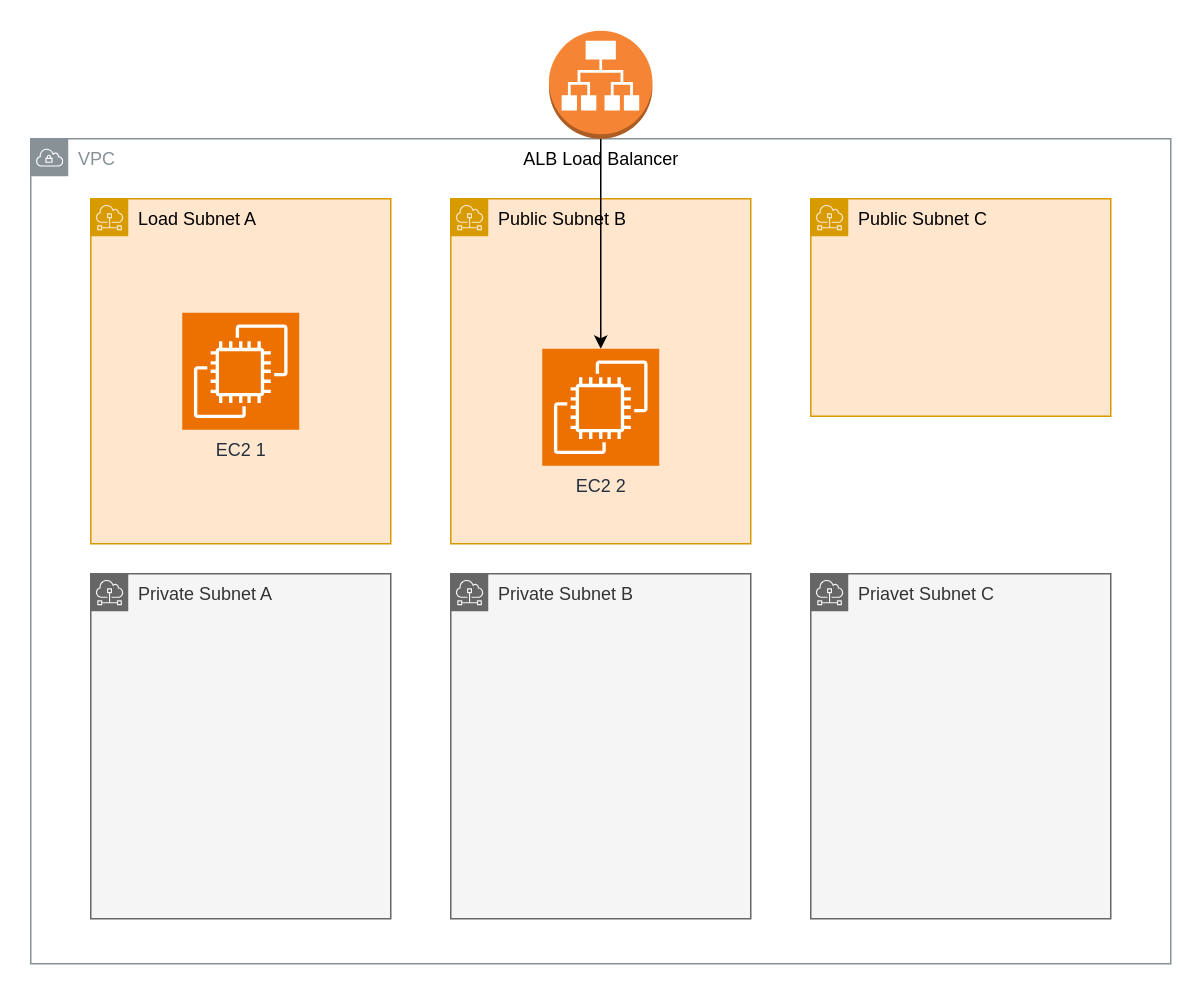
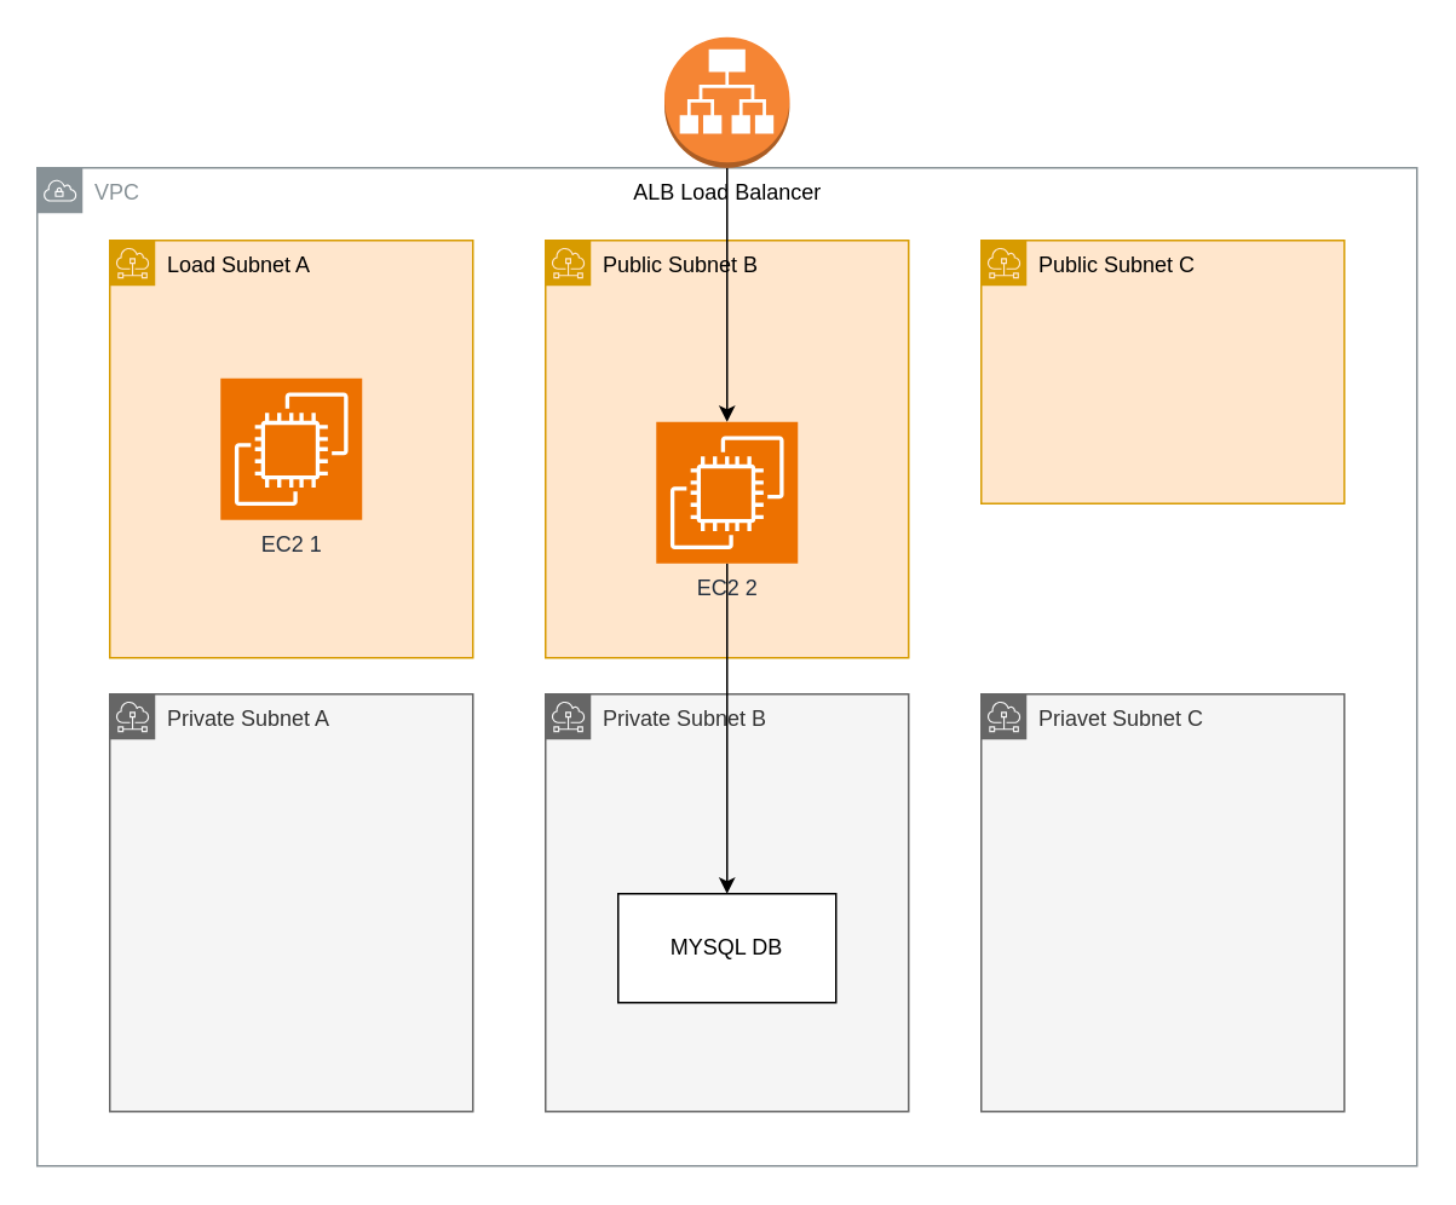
  <mxCell id="0" />
  <mxCell id="1" parent="0" />
  <mxCell id="2" value="VPC" style="sketch=0;outlineConnect=0;gradientColor=none;html=1;whiteSpace=wrap;fontSize=12;fontStyle=0;shape=mxgraph.aws4.group;grIcon=mxgraph.aws4.group_vpc;strokeColor=#879196;fillColor=none;verticalAlign=top;align=left;spacingLeft=30;fontColor=#879196;dashed=0;" vertex="1" parent="1"><mxGeometry x="20" y="92" width="760" height="550" as="geometry" /></mxCell>
  <mxCell id="3" value="Load Subnet A" style="sketch=0;outlineConnect=0;html=1;whiteSpace=wrap;fontSize=12;fontStyle=0;shape=mxgraph.aws4.group;grIcon=mxgraph.aws4.group_subnet;strokeColor=#d79b00;fillColor=#ffe6cc;verticalAlign=top;align=left;spacingLeft=30;dashed=0;" vertex="1" parent="1"><mxGeometry x="60" y="132" width="200" height="230" as="geometry" /></mxCell>
  <mxCell id="4" value="Public Subnet B" style="sketch=0;outlineConnect=0;html=1;whiteSpace=wrap;fontSize=12;fontStyle=0;shape=mxgraph.aws4.group;grIcon=mxgraph.aws4.group_subnet;strokeColor=#d79b00;fillColor=#ffe6cc;verticalAlign=top;align=left;spacingLeft=30;dashed=0;" vertex="1" parent="1"><mxGeometry x="300" y="132" width="200" height="230" as="geometry" /></mxCell>
  <mxCell id="5" value="Public Subnet C" style="sketch=0;outlineConnect=0;html=1;whiteSpace=wrap;fontSize=12;fontStyle=0;shape=mxgraph.aws4.group;grIcon=mxgraph.aws4.group_subnet;strokeColor=#d79b00;fillColor=#ffe6cc;verticalAlign=top;align=left;spacingLeft=30;dashed=0;" vertex="1" parent="1"><mxGeometry x="540" y="132" width="200" height="145" as="geometry" /></mxCell>
  <mxCell id="6" value="Private Subnet A" style="sketch=0;outlineConnect=0;html=1;whiteSpace=wrap;fontSize=12;fontStyle=0;shape=mxgraph.aws4.group;grIcon=mxgraph.aws4.group_subnet;strokeColor=#666666;fillColor=#f5f5f5;verticalAlign=top;align=left;spacingLeft=30;dashed=0;fontColor=#333333;" vertex="1" parent="1"><mxGeometry x="60" y="382" width="200" height="230" as="geometry" /></mxCell>
  <mxCell id="7" value="Private Subnet B" style="sketch=0;outlineConnect=0;html=1;whiteSpace=wrap;fontSize=12;fontStyle=0;shape=mxgraph.aws4.group;grIcon=mxgraph.aws4.group_subnet;strokeColor=#666666;fillColor=#f5f5f5;verticalAlign=top;align=left;spacingLeft=30;dashed=0;fontColor=#333333;" vertex="1" parent="1"><mxGeometry x="300" y="382" width="200" height="230" as="geometry" /></mxCell>
  <mxCell id="8" value="Priavet Subnet C" style="sketch=0;outlineConnect=0;html=1;whiteSpace=wrap;fontSize=12;fontStyle=0;shape=mxgraph.aws4.group;grIcon=mxgraph.aws4.group_subnet;strokeColor=#666666;fillColor=#f5f5f5;verticalAlign=top;align=left;spacingLeft=30;dashed=0;fontColor=#333333;" vertex="1" parent="1"><mxGeometry x="540" y="382" width="200" height="230" as="geometry" /></mxCell>
+ <mxCell id="9" value="MYSQL DB" style="rounded=0;whiteSpace=wrap;html=1;" vertex="1" parent="1"><mxGeometry x="340" y="492" width="120" height="60" as="geometry" /></mxCell>
  <mxCell id="10" value="EC2 1" style="sketch=0;points=[[0,0,0],[0.25,0,0],[0.5,0,0],[0.75,0,0],[1,0,0],[0,1,0],[0.25,1,0],[0.5,1,0],[0.75,1,0],[1,1,0],[0,0.25,0],[0,0.5,0],[0,0.75,0],[1,0.25,0],[1,0.5,0],[1,0.75,0]];outlineConnect=0;fontColor=#232F3E;fillColor=#ED7100;strokeColor=#ffffff;dashed=0;verticalLabelPosition=bottom;verticalAlign=top;align=center;html=1;fontSize=12;fontStyle=0;aspect=fixed;shape=mxgraph.aws4.resourceIcon;resIcon=mxgraph.aws4.ec2;" vertex="1" parent="1"><mxGeometry x="121" y="208" width="78" height="78" as="geometry" /></mxCell>
  <mxCell id="11" style="edgeStyle=orthogonalEdgeStyle;rounded=0;orthogonalLoop=1;jettySize=auto;html=1;" edge="1" parent="1" source="12" target="14"><mxGeometry relative="1" as="geometry" /></mxCell>
  <mxCell id="12" value="ALB Load Balancer" style="outlineConnect=0;dashed=0;verticalLabelPosition=bottom;verticalAlign=top;align=center;html=1;shape=mxgraph.aws3.application_load_balancer;fillColor=#F58534;gradientColor=none;" vertex="1" parent="1"><mxGeometry x="365.5" y="20" width="69" height="72" as="geometry" /></mxCell>
+ <mxCell id="13" style="edgeStyle=orthogonalEdgeStyle;rounded=0;orthogonalLoop=1;jettySize=auto;html=1;" edge="1" parent="1" source="14" target="9"><mxGeometry relative="1" as="geometry" /></mxCell>
  <mxCell id="14" value="EC2 2" style="sketch=0;points=[[0,0,0],[0.25,0,0],[0.5,0,0],[0.75,0,0],[1,0,0],[0,1,0],[0.25,1,0],[0.5,1,0],[0.75,1,0],[1,1,0],[0,0.25,0],[0,0.5,0],[0,0.75,0],[1,0.25,0],[1,0.5,0],[1,0.75,0]];outlineConnect=0;fontColor=#232F3E;fillColor=#ED7100;strokeColor=#ffffff;dashed=0;verticalLabelPosition=bottom;verticalAlign=top;align=center;html=1;fontSize=12;fontStyle=0;aspect=fixed;shape=mxgraph.aws4.resourceIcon;resIcon=mxgraph.aws4.ec2;" vertex="1" parent="1"><mxGeometry x="361" y="232" width="78" height="78" as="geometry" /></mxCell>
